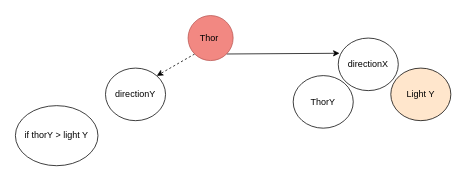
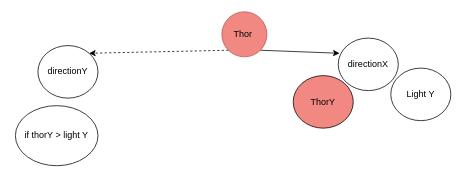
  <mxCell id="0" />
  <mxCell id="1" parent="0" />
  <mxCell id="2" style="rounded=0;orthogonalLoop=1;jettySize=auto;html=1;exitX=1;exitY=1;exitDx=0;exitDy=0;entryX=0;entryY=0;entryDx=0;entryDy=0;" edge="1" parent="1" source="4"><mxGeometry relative="1" as="geometry"><mxPoint x="451.716" y="70.251" as="targetPoint" /></mxGeometry></mxCell>
  <mxCell id="3" style="rounded=0;orthogonalLoop=1;jettySize=auto;html=1;exitX=0;exitY=1;exitDx=0;exitDy=0;entryX=1;entryY=0;entryDx=0;entryDy=0;dashed=1;" edge="1" parent="1" source="4" target="5"><mxGeometry relative="1" as="geometry" /></mxCell>
- <mxCell id="4" value="Thor&amp;nbsp;" style="ellipse;whiteSpace=wrap;html=1;fillColor=#f28882;strokeColor=#b85450;" vertex="1" parent="1"><mxGeometry x="250" y="20" width="60" height="60" as="geometry" /></mxCell>
- <mxCell id="5" value="directionY" style="ellipse;whiteSpace=wrap;html=1;" vertex="1" parent="1"><mxGeometry x="140" y="90" width="80" height="70" as="geometry" /></mxCell>
- <mxCell id="6" value="Light Y" style="ellipse;whiteSpace=wrap;html=1;fillColor=#ffe6cc;" vertex="1" parent="1"><mxGeometry x="520" y="90" width="80" height="70" as="geometry" /></mxCell>
+ <mxCell id="4" value="Thor&amp;nbsp;" style="ellipse;whiteSpace=wrap;html=1;fillColor=#f28882;strokeColor=#b85450;" vertex="1" parent="1"><mxGeometry x="295" y="15" width="60" height="60" as="geometry" /></mxCell>
+ <mxCell id="5" value="directionY" style="ellipse;whiteSpace=wrap;html=1;" vertex="1" parent="1"><mxGeometry x="50" y="60" width="80" height="70" as="geometry" /></mxCell>
+ <mxCell id="6" value="Light Y" style="ellipse;whiteSpace=wrap;html=1;" vertex="1" parent="1"><mxGeometry x="520" y="90" width="80" height="70" as="geometry" /></mxCell>
  <mxCell id="7" value="if thorY &amp;gt; light Y" style="ellipse;whiteSpace=wrap;html=1;" vertex="1" parent="1"><mxGeometry x="20" y="140" width="110" height="80" as="geometry" /></mxCell>
  <mxCell id="8" value="directionX" style="ellipse;whiteSpace=wrap;html=1;" vertex="1" parent="1"><mxGeometry x="450" y="50" width="80" height="70" as="geometry" /></mxCell>
- <mxCell id="9" value="ThorY" style="ellipse;whiteSpace=wrap;html=1;" vertex="1" parent="1"><mxGeometry x="390" y="100" width="80" height="70" as="geometry" /></mxCell>
+ <mxCell id="9" value="ThorY" style="ellipse;whiteSpace=wrap;html=1;fillColor=#f28882;" vertex="1" parent="1"><mxGeometry x="390" y="100" width="80" height="70" as="geometry" /></mxCell>
